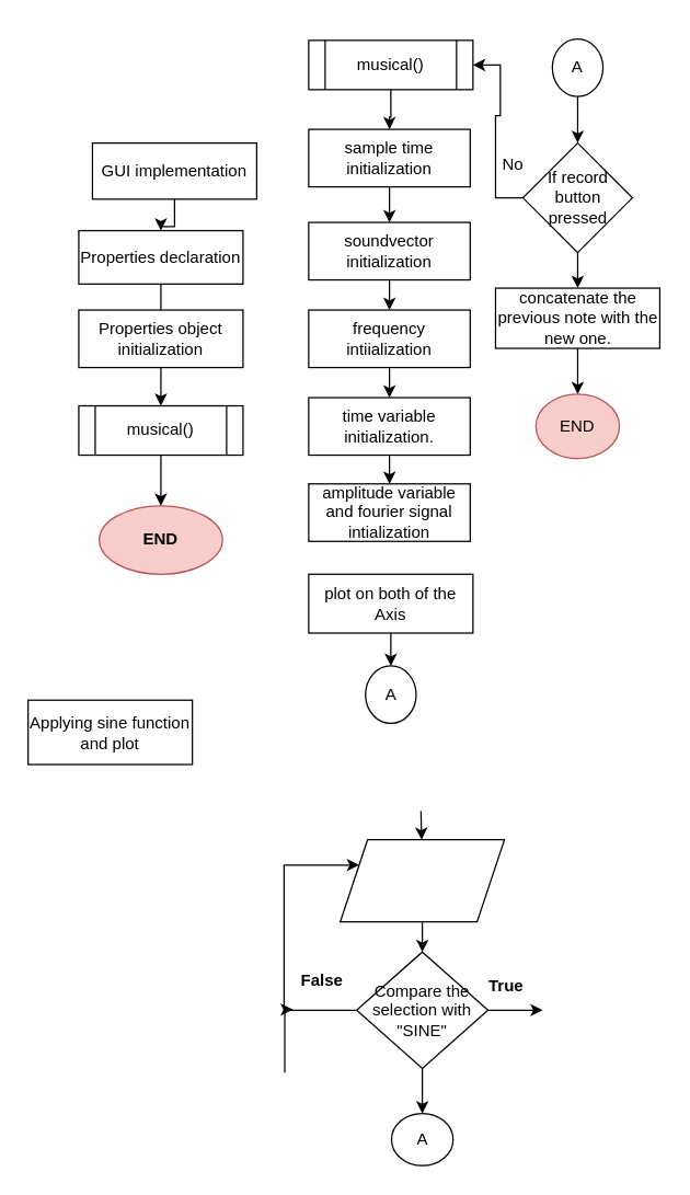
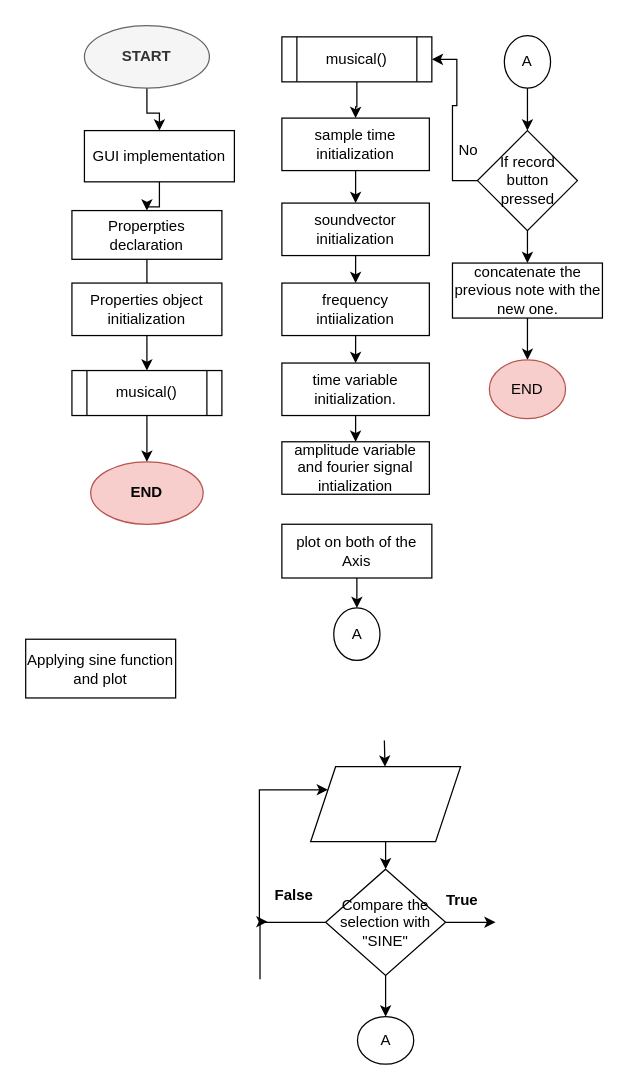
  <mxCell id="0" />
  <mxCell id="1" parent="0" />
+ <mxCell id="2" style="edgeStyle=orthogonalEdgeStyle;rounded=0;orthogonalLoop=1;jettySize=auto;html=1;" parent="1" source="3" target="11" edge="1"><mxGeometry relative="1" as="geometry" /></mxCell>
+ <mxCell id="3" value="&lt;b&gt;START&lt;/b&gt;" style="ellipse;whiteSpace=wrap;html=1;fillColor=#f5f5f5;strokeColor=#666666;fontColor=#333333;" parent="1" vertex="1"><mxGeometry x="67" y="20" width="100" height="50" as="geometry" /></mxCell>
  <mxCell id="4" value="" style="edgeStyle=orthogonalEdgeStyle;rounded=0;orthogonalLoop=1;jettySize=auto;html=1;endArrow=none;" parent="1" source="5" target="7" edge="1"><mxGeometry relative="1" as="geometry" /></mxCell>
- <mxCell id="5" value="Properties declaration" style="rounded=0;whiteSpace=wrap;html=1;" parent="1" vertex="1"><mxGeometry x="57" y="168" width="120" height="39" as="geometry" /></mxCell>
+ <mxCell id="5" value="Properpties declaration" style="rounded=0;whiteSpace=wrap;html=1;" parent="1" vertex="1"><mxGeometry x="57" y="168" width="120" height="39" as="geometry" /></mxCell>
  <mxCell id="6" style="edgeStyle=orthogonalEdgeStyle;rounded=0;orthogonalLoop=1;jettySize=auto;html=1;" edge="1" parent="1" source="7" target="29"><mxGeometry relative="1" as="geometry" /></mxCell>
  <mxCell id="7" value="Properties object initialization" style="rounded=0;whiteSpace=wrap;html=1;" parent="1" vertex="1"><mxGeometry x="57" y="226" width="120" height="42" as="geometry" /></mxCell>
  <mxCell id="8" value="&lt;b&gt;False&lt;/b&gt;" style="text;html=1;strokeColor=none;fillColor=none;align=center;verticalAlign=middle;whiteSpace=wrap;rounded=0;" parent="1" vertex="1"><mxGeometry x="215" y="706" width="40" height="20" as="geometry" /></mxCell>
  <mxCell id="9" value="&lt;b&gt;END&lt;/b&gt;" style="ellipse;whiteSpace=wrap;html=1;fillColor=#f8cecc;strokeColor=#b85450;" parent="1" vertex="1"><mxGeometry x="72" y="369" width="90" height="50" as="geometry" /></mxCell>
  <mxCell id="10" style="edgeStyle=orthogonalEdgeStyle;rounded=0;orthogonalLoop=1;jettySize=auto;html=1;" parent="1" source="11" target="5" edge="1"><mxGeometry relative="1" as="geometry" /></mxCell>
  <mxCell id="11" value="GUI implementation" style="rounded=0;whiteSpace=wrap;html=1;" parent="1" vertex="1"><mxGeometry x="67" y="104" width="120" height="41" as="geometry" /></mxCell>
  <mxCell id="12" style="edgeStyle=orthogonalEdgeStyle;rounded=0;orthogonalLoop=1;jettySize=auto;html=1;entryX=0;entryY=0.25;entryDx=0;entryDy=0;" parent="1" source="15" target="17" edge="1"><mxGeometry relative="1" as="geometry"><mxPoint x="230" y="826" as="targetPoint" /><Array as="points"><mxPoint x="207" y="738" /><mxPoint x="207" y="632" /></Array></mxGeometry></mxCell>
  <mxCell id="13" style="edgeStyle=orthogonalEdgeStyle;rounded=0;orthogonalLoop=1;jettySize=auto;html=1;" parent="1" source="15" edge="1"><mxGeometry relative="1" as="geometry"><mxPoint x="396" y="737.5" as="targetPoint" /></mxGeometry></mxCell>
  <mxCell id="14" style="edgeStyle=orthogonalEdgeStyle;rounded=0;orthogonalLoop=1;jettySize=auto;html=1;" parent="1" source="15" target="23" edge="1"><mxGeometry relative="1" as="geometry" /></mxCell>
  <mxCell id="15" value="Compare the selection with &quot;SINE&quot;" style="rhombus;whiteSpace=wrap;html=1;" parent="1" vertex="1"><mxGeometry x="260" y="695" width="96" height="85" as="geometry" /></mxCell>
  <mxCell id="16" style="edgeStyle=orthogonalEdgeStyle;rounded=0;orthogonalLoop=1;jettySize=auto;html=1;" parent="1" source="17" target="15" edge="1"><mxGeometry relative="1" as="geometry" /></mxCell>
  <mxCell id="17" value="" style="shape=parallelogram;perimeter=parallelogramPerimeter;whiteSpace=wrap;html=1;fixedSize=1;" parent="1" vertex="1"><mxGeometry x="248" y="613" width="120" height="60" as="geometry" /></mxCell>
  <mxCell id="18" style="edgeStyle=orthogonalEdgeStyle;rounded=0;orthogonalLoop=1;jettySize=auto;html=1;" parent="1" target="17" edge="1"><mxGeometry relative="1" as="geometry"><mxPoint x="307" y="592" as="sourcePoint" /></mxGeometry></mxCell>
  <mxCell id="19" value="" style="edgeStyle=orthogonalEdgeStyle;rounded=0;orthogonalLoop=1;jettySize=auto;html=1;" edge="1" parent="1" source="20" target="33"><mxGeometry relative="1" as="geometry" /></mxCell>
  <mxCell id="20" value="sample time initialization" style="rounded=0;whiteSpace=wrap;html=1;" parent="1" vertex="1"><mxGeometry x="225" y="94" width="118" height="42" as="geometry" /></mxCell>
  <mxCell id="21" value="Applying sine function and plot" style="rounded=0;whiteSpace=wrap;html=1;" parent="1" vertex="1"><mxGeometry x="20" y="511" width="120" height="47" as="geometry" /></mxCell>
  <mxCell id="22" style="edgeStyle=orthogonalEdgeStyle;rounded=0;orthogonalLoop=1;jettySize=auto;html=1;exitX=0.5;exitY=1;exitDx=0;exitDy=0;" parent="1" edge="1"><mxGeometry relative="1" as="geometry"><mxPoint x="456" y="761" as="sourcePoint" /><mxPoint x="456" y="761" as="targetPoint" /></mxGeometry></mxCell>
  <mxCell id="23" value="A" style="ellipse;whiteSpace=wrap;html=1;" parent="1" vertex="1"><mxGeometry x="285.5" y="813" width="45" height="38" as="geometry" /></mxCell>
  <mxCell id="24" value="True" style="text;html=1;align=center;verticalAlign=middle;resizable=0;points=[];autosize=1;fontStyle=1" parent="1" vertex="1"><mxGeometry x="351" y="711" width="36" height="18" as="geometry" /></mxCell>
  <mxCell id="25" style="edgeStyle=orthogonalEdgeStyle;rounded=0;orthogonalLoop=1;jettySize=auto;html=1;" parent="1" edge="1"><mxGeometry relative="1" as="geometry"><mxPoint x="213.5" y="737" as="targetPoint" /><Array as="points"><mxPoint x="208" y="737" /></Array><mxPoint x="207.5" y="783" as="sourcePoint" /></mxGeometry></mxCell>
  <mxCell id="26" style="edgeStyle=orthogonalEdgeStyle;rounded=0;orthogonalLoop=1;jettySize=auto;html=1;" edge="1" parent="1" source="27" target="39"><mxGeometry relative="1" as="geometry" /></mxCell>
  <mxCell id="27" value="plot on both of the Axis" style="rounded=0;whiteSpace=wrap;html=1;" parent="1" vertex="1"><mxGeometry x="225" y="419" width="120" height="43" as="geometry" /></mxCell>
  <mxCell id="28" style="edgeStyle=orthogonalEdgeStyle;rounded=0;orthogonalLoop=1;jettySize=auto;html=1;" edge="1" parent="1" source="29" target="9"><mxGeometry relative="1" as="geometry" /></mxCell>
  <mxCell id="29" value="musical()" style="shape=process;whiteSpace=wrap;html=1;backgroundOutline=1;" vertex="1" parent="1"><mxGeometry x="57" y="296" width="120" height="36" as="geometry" /></mxCell>
  <mxCell id="30" value="" style="edgeStyle=orthogonalEdgeStyle;rounded=0;orthogonalLoop=1;jettySize=auto;html=1;" edge="1" parent="1" source="31" target="20"><mxGeometry relative="1" as="geometry" /></mxCell>
  <mxCell id="31" value="musical()" style="shape=process;whiteSpace=wrap;html=1;backgroundOutline=1;" vertex="1" parent="1"><mxGeometry x="225" y="29" width="120" height="36" as="geometry" /></mxCell>
  <mxCell id="32" value="" style="edgeStyle=orthogonalEdgeStyle;rounded=0;orthogonalLoop=1;jettySize=auto;html=1;" edge="1" parent="1" source="33" target="35"><mxGeometry relative="1" as="geometry" /></mxCell>
  <mxCell id="33" value="soundvector initialization" style="rounded=0;whiteSpace=wrap;html=1;" vertex="1" parent="1"><mxGeometry x="225" y="162" width="118" height="42" as="geometry" /></mxCell>
  <mxCell id="34" value="" style="edgeStyle=orthogonalEdgeStyle;rounded=0;orthogonalLoop=1;jettySize=auto;html=1;" edge="1" parent="1" source="35" target="37"><mxGeometry relative="1" as="geometry" /></mxCell>
  <mxCell id="35" value="frequency intiialization" style="rounded=0;whiteSpace=wrap;html=1;" vertex="1" parent="1"><mxGeometry x="225" y="226" width="118" height="42" as="geometry" /></mxCell>
  <mxCell id="36" value="" style="edgeStyle=orthogonalEdgeStyle;rounded=0;orthogonalLoop=1;jettySize=auto;html=1;" edge="1" parent="1" source="37" target="38"><mxGeometry relative="1" as="geometry" /></mxCell>
  <mxCell id="37" value="time variable initialization." style="rounded=0;whiteSpace=wrap;html=1;" vertex="1" parent="1"><mxGeometry x="225" y="290" width="118" height="42" as="geometry" /></mxCell>
  <mxCell id="38" value="amplitude variable and fourier signal intialization" style="rounded=0;whiteSpace=wrap;html=1;" vertex="1" parent="1"><mxGeometry x="225" y="353" width="118" height="42" as="geometry" /></mxCell>
  <mxCell id="39" value="A" style="ellipse;whiteSpace=wrap;html=1;" vertex="1" parent="1"><mxGeometry x="266.5" y="486" width="37" height="42" as="geometry" /></mxCell>
  <mxCell id="40" value="" style="edgeStyle=orthogonalEdgeStyle;rounded=0;orthogonalLoop=1;jettySize=auto;html=1;entryX=0.5;entryY=0;entryDx=0;entryDy=0;" edge="1" parent="1" source="41" target="44"><mxGeometry relative="1" as="geometry"><mxPoint x="421.5" y="98" as="targetPoint" /></mxGeometry></mxCell>
  <mxCell id="41" value="A" style="ellipse;whiteSpace=wrap;html=1;" vertex="1" parent="1"><mxGeometry x="403" y="28" width="37" height="42" as="geometry" /></mxCell>
  <mxCell id="42" style="edgeStyle=orthogonalEdgeStyle;rounded=0;orthogonalLoop=1;jettySize=auto;html=1;entryX=1;entryY=0.5;entryDx=0;entryDy=0;" edge="1" parent="1" source="44" target="31"><mxGeometry relative="1" as="geometry" /></mxCell>
  <mxCell id="43" value="" style="edgeStyle=orthogonalEdgeStyle;rounded=0;orthogonalLoop=1;jettySize=auto;html=1;" edge="1" parent="1" source="44" target="47"><mxGeometry relative="1" as="geometry" /></mxCell>
  <mxCell id="44" value="If record button pressed" style="rhombus;whiteSpace=wrap;html=1;" vertex="1" parent="1"><mxGeometry x="381.5" y="104" width="80" height="80" as="geometry" /></mxCell>
  <mxCell id="45" value="No" style="text;html=1;align=center;verticalAlign=middle;resizable=0;points=[];autosize=1;" vertex="1" parent="1"><mxGeometry x="361" y="111" width="25" height="18" as="geometry" /></mxCell>
  <mxCell id="46" value="" style="edgeStyle=orthogonalEdgeStyle;rounded=0;orthogonalLoop=1;jettySize=auto;html=1;" edge="1" parent="1" source="47" target="48"><mxGeometry relative="1" as="geometry" /></mxCell>
  <mxCell id="47" value="concatenate the previous note with the new one." style="whiteSpace=wrap;html=1;" vertex="1" parent="1"><mxGeometry x="361.5" y="210" width="120" height="44" as="geometry" /></mxCell>
  <mxCell id="48" value="END" style="ellipse;whiteSpace=wrap;html=1;fillColor=#f8cecc;strokeColor=#b85450;" vertex="1" parent="1"><mxGeometry x="391" y="287.5" width="61" height="47" as="geometry" /></mxCell>
